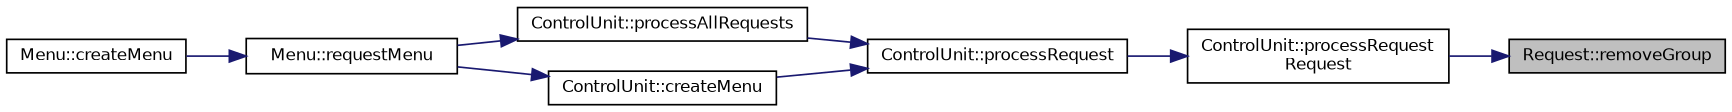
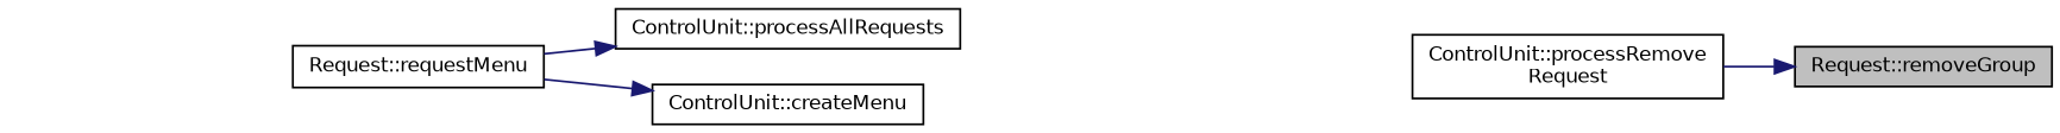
  digraph {
    rankdir=RL
    node [color=black fillcolor=white fontname=Helvetica fontsize=10 shape=record style=filled]
    edge [color=midnightblue dir=back fontname=Helvetica fontsize=10 labelfontname=Helvetica labelfontsize=10 style=solid]
    n1 [fillcolor=grey75 fontcolor=black height=0.2 label="Request::removeGroup" width=0.4]
-   n2 [height=0.2 label="ControlUnit::processRequest\lRequest" width=0.4]
-   n3 [height=0.2 label="ControlUnit::processRequest" width=0.4]
+   n2 [height=0.2 label="ControlUnit::processRemove\lRequest" width=0.4]
    n4 [height=0.2 label="ControlUnit::processAllRequests" width=0.4]
    n5 [height=0.2 label="ControlUnit::createMenu" width=0.4]
-   n6 [height=0.2 label="Menu::requestMenu" width=0.4]
-   n7 [height=0.2 label="Menu::createMenu" width=0.4]
+   n6 [height=0.2 label="Request::requestMenu" width=0.4]
    n1 -> n2
-   n2 -> n3
-   n3 -> n4
-   n3 -> n5
    n4 -> n6
    n5 -> n6
-   n6 -> n7
  }
